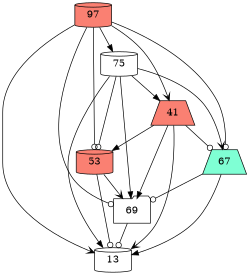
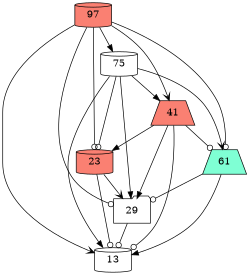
  digraph {
    node [fillcolor=white shape=cylinder style=filled]
    edge [arrowhead=odot]
-   29 [shape=folder label=69]
+   29 [shape=folder]
    13
-   53 [fillcolor=salmon]
+   53 [fillcolor=salmon label=23]
    97 [fillcolor=salmon]
-   61 [fillcolor=aquamarine shape=trapezium label=67]
+   61 [fillcolor=aquamarine shape=trapezium]
    n6 [fillcolor=salmon label=41 shape=trapezium]
    75
    29 -> 13
    53 -> 29 [arrowhead=vee]
    53 -> 13
    97 -> 29
    97 -> 13 [arrowhead=vee]
    97 -> 53
    97 -> 61
    97 -> n6 [arrowhead=vee]
    97 -> 75 [arrowhead=normal]
    61 -> 29
    61 -> 13 [arrowhead=normal]
    n6 -> 29 [arrowhead=normal]
-   n6 -> 13 [arrowhead=vee]
+   n6 -> 13
    n6 -> 53 [arrowhead=normal]
    n6 -> 61
    75 -> 29 [arrowhead=normal]
    75 -> 13 [arrowhead=normal]
    75 -> 53
    75 -> 61 [arrowhead=vee]
    75 -> n6 [arrowhead=normal]
  }
